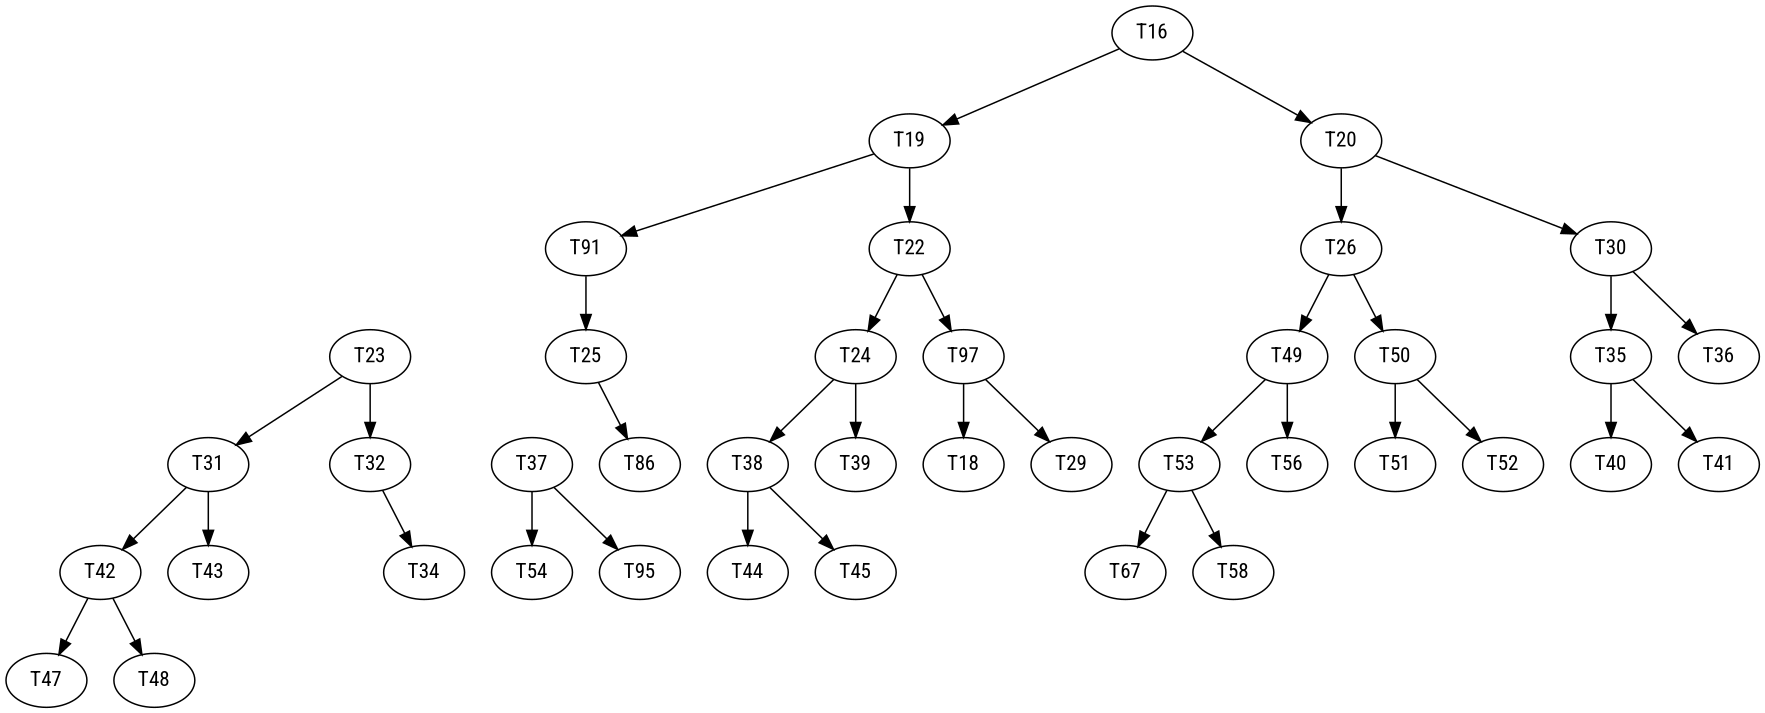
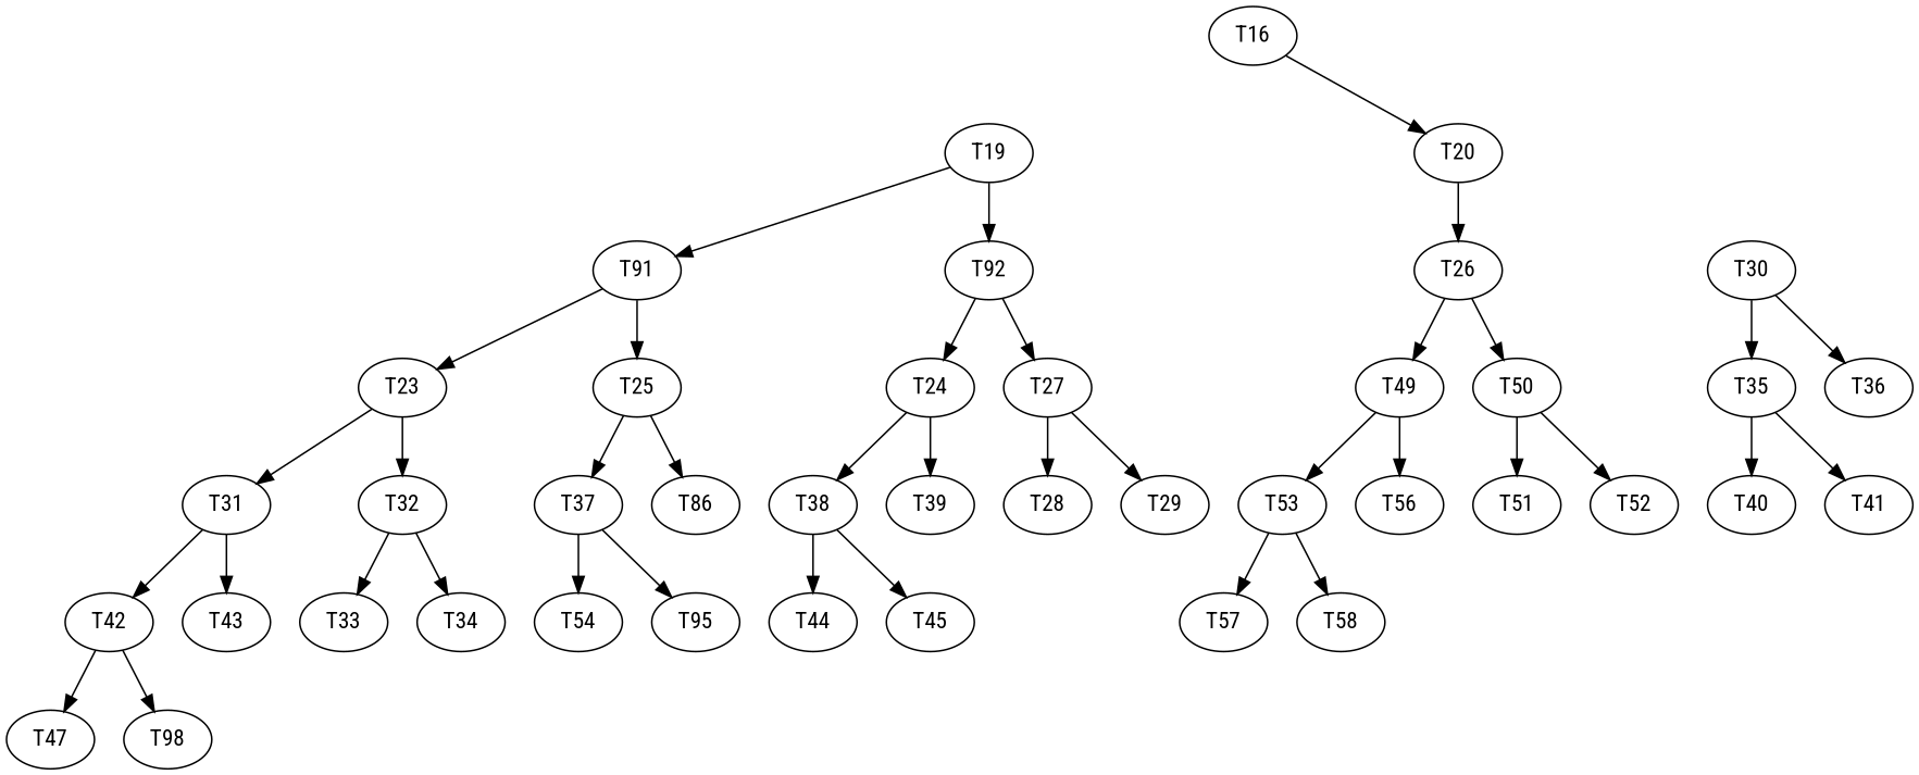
  digraph {
    fontname="Roboto Condensed"
    node [fontname="Roboto Condensed"]
    edge [fontname="Roboto Condensed"]
    T16
    T19
    T20
    n4 [label=T91]
-   T22
+   T22 [label=T92]
    T26
    T30
    T23
    T25
    T24
-   T27 [label=T97]
+   T27
    T49
    T50
    T35
    T36
    T31
    T32
    T37
    n19 [label=T86]
    T38
    T39
-   T28 [label=T18]
+   T28
    T29
    T42
    T43
+   T33
    T34
    T44
    T45
    T54
    n31 [label=T95]
    T53
    T56
    T51
    T52
    T40
    T41
    T47
-   T48
-   T57 [label=T67]
+   T48 [label=T98]
+   T57
    T58
-   T16 -> T19
    T16 -> T20
    T19 -> n4
    T19 -> T22
    T20 -> T26
-   T20 -> T30
+   n4 -> T23
    n4 -> T25
    T22 -> T24
    T22 -> T27
    T26 -> T49
    T26 -> T50
    T30 -> T35
    T30 -> T36
    T23 -> T31
    T23 -> T32
+   T25 -> T37
    T25 -> n19
    T24 -> T38
    T24 -> T39
    T27 -> T28
    T27 -> T29
    T49 -> T53
    T49 -> T56
    T50 -> T51
    T50 -> T52
    T35 -> T40
    T35 -> T41
    T31 -> T42
    T31 -> T43
+   T32 -> T33
    T32 -> T34
    T37 -> T54
    T37 -> n31
    T38 -> T44
    T38 -> T45
    T42 -> T47
    T42 -> T48
    T53 -> T57
    T53 -> T58
  }
